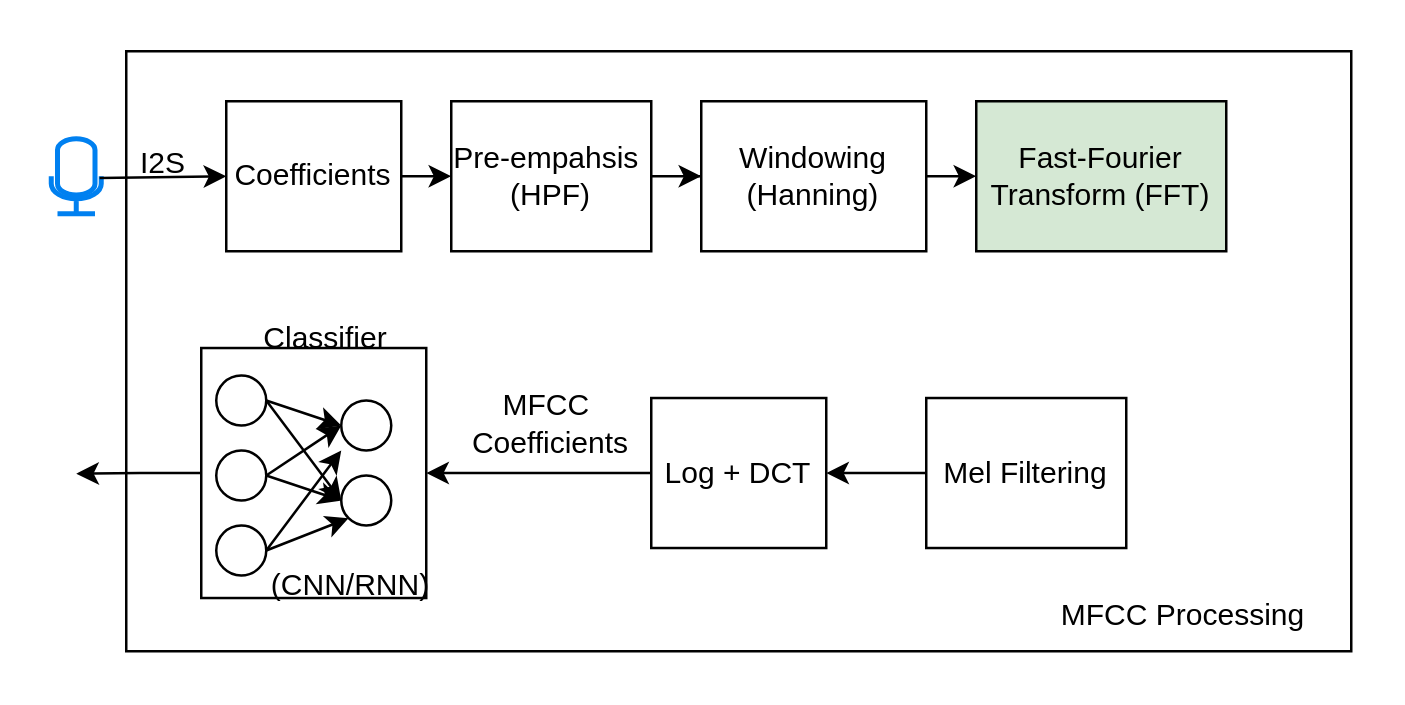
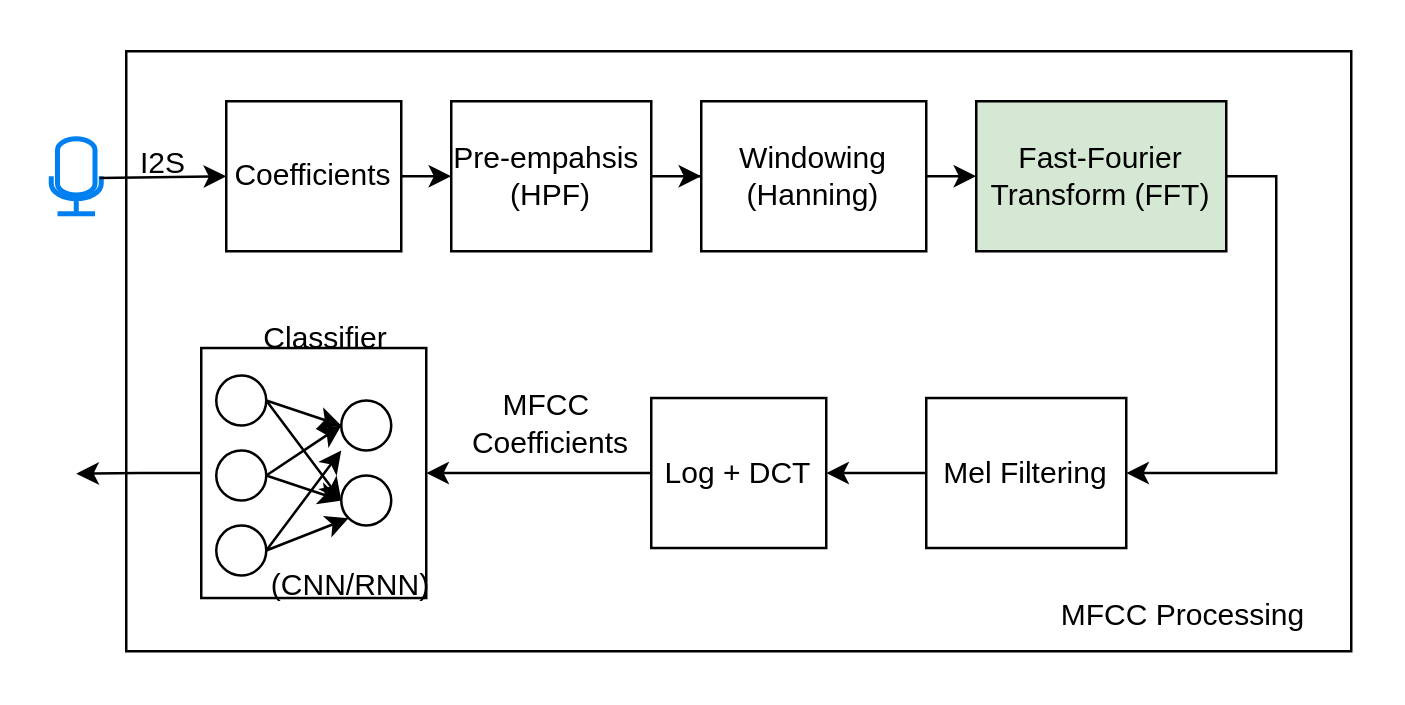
  <mxCell id="0" />
  <mxCell id="1" parent="0" />
  <mxCell id="2" value="" style="rounded=0;whiteSpace=wrap;html=1;" parent="1" vertex="1"><mxGeometry x="50" y="20" width="490" height="240" as="geometry" /></mxCell>
  <mxCell id="3" style="edgeStyle=orthogonalEdgeStyle;rounded=0;orthogonalLoop=1;jettySize=auto;html=1;exitX=1;exitY=0.5;exitDx=0;exitDy=0;entryX=0;entryY=0.5;entryDx=0;entryDy=0;" parent="1" source="4" target="7" edge="1"><mxGeometry relative="1" as="geometry" /></mxCell>
  <mxCell id="4" value="&lt;span style=&quot;background-color: initial;&quot;&gt;Windowing&lt;/span&gt;&lt;div&gt;&lt;span style=&quot;background-color: initial;&quot;&gt;(Hanning)&lt;/span&gt;&lt;/div&gt;" style="rounded=0;whiteSpace=wrap;html=1;" parent="1" vertex="1"><mxGeometry x="280" y="40" width="90" height="60" as="geometry" /></mxCell>
  <mxCell id="5" value="" style="html=1;verticalLabelPosition=bottom;align=center;labelBackgroundColor=#ffffff;verticalAlign=top;strokeWidth=2;strokeColor=#0080F0;shadow=0;dashed=0;shape=mxgraph.ios7.icons.microphone;" parent="1" vertex="1"><mxGeometry x="20" y="55" width="20" height="30" as="geometry" /></mxCell>
+ <mxCell id="6" style="edgeStyle=orthogonalEdgeStyle;rounded=0;orthogonalLoop=1;jettySize=auto;html=1;exitX=1;exitY=0.5;exitDx=0;exitDy=0;entryX=1;entryY=0.5;entryDx=0;entryDy=0;" edge="1" parent="1" source="7" target="9"><mxGeometry relative="1" as="geometry" /></mxCell>
  <mxCell id="7" value="Fast-Fourier Transform (FFT)" style="rounded=0;whiteSpace=wrap;html=1;fillColor=#d5e8d4;" parent="1" vertex="1"><mxGeometry x="390" y="40" width="100" height="60" as="geometry" /></mxCell>
  <mxCell id="8" style="edgeStyle=orthogonalEdgeStyle;rounded=0;orthogonalLoop=1;jettySize=auto;html=1;exitX=0;exitY=0.5;exitDx=0;exitDy=0;entryX=1;entryY=0.5;entryDx=0;entryDy=0;" edge="1" parent="1" source="9" target="11"><mxGeometry relative="1" as="geometry" /></mxCell>
  <mxCell id="9" value="Mel Filtering" style="rounded=0;whiteSpace=wrap;html=1;" parent="1" vertex="1"><mxGeometry x="370" y="158.71" width="80" height="60" as="geometry" /></mxCell>
  <mxCell id="10" style="edgeStyle=orthogonalEdgeStyle;rounded=0;orthogonalLoop=1;jettySize=auto;html=1;exitX=0;exitY=0.5;exitDx=0;exitDy=0;entryX=1;entryY=0.5;entryDx=0;entryDy=0;" edge="1" parent="1" source="11" target="14"><mxGeometry relative="1" as="geometry" /></mxCell>
  <mxCell id="11" value="Log + DCT" style="rounded=0;whiteSpace=wrap;html=1;" parent="1" vertex="1"><mxGeometry x="260" y="158.71" width="70" height="60" as="geometry" /></mxCell>
  <mxCell id="12" value="" style="group" parent="1" vertex="1" connectable="0"><mxGeometry x="80" y="139.71" width="90" height="100" as="geometry" /></mxCell>
  <mxCell id="13" style="edgeStyle=orthogonalEdgeStyle;rounded=0;orthogonalLoop=1;jettySize=auto;html=1;exitX=0;exitY=0.5;exitDx=0;exitDy=0;" edge="1" parent="12" source="14"><mxGeometry relative="1" as="geometry"><mxPoint x="-50" y="49.29" as="targetPoint" /></mxGeometry></mxCell>
  <mxCell id="14" value="" style="rounded=0;whiteSpace=wrap;html=1;" parent="12" vertex="1"><mxGeometry y="-1" width="90" height="100" as="geometry" /></mxCell>
  <mxCell id="15" value="" style="ellipse;whiteSpace=wrap;html=1;aspect=fixed;" parent="12" vertex="1"><mxGeometry x="6" y="10" width="20" height="20" as="geometry" /></mxCell>
  <mxCell id="16" value="" style="ellipse;whiteSpace=wrap;html=1;aspect=fixed;" parent="12" vertex="1"><mxGeometry x="6" y="40" width="20" height="20" as="geometry" /></mxCell>
  <mxCell id="17" value="" style="ellipse;whiteSpace=wrap;html=1;aspect=fixed;" parent="12" vertex="1"><mxGeometry x="6" y="70" width="20" height="20" as="geometry" /></mxCell>
  <mxCell id="18" value="" style="ellipse;whiteSpace=wrap;html=1;aspect=fixed;" parent="12" vertex="1"><mxGeometry x="56" y="20" width="20" height="20" as="geometry" /></mxCell>
  <mxCell id="19" value="" style="ellipse;whiteSpace=wrap;html=1;aspect=fixed;" parent="12" vertex="1"><mxGeometry x="56" y="50" width="20" height="20" as="geometry" /></mxCell>
  <mxCell id="20" value="" style="endArrow=classic;html=1;rounded=0;exitX=1;exitY=0.5;exitDx=0;exitDy=0;entryX=0;entryY=0.5;entryDx=0;entryDy=0;" parent="12" source="15" target="18" edge="1"><mxGeometry width="50" height="50" relative="1" as="geometry"><mxPoint x="36" y="-60" as="sourcePoint" /><mxPoint x="86" y="-110" as="targetPoint" /></mxGeometry></mxCell>
  <mxCell id="21" value="" style="endArrow=classic;html=1;rounded=0;exitX=1;exitY=0.5;exitDx=0;exitDy=0;entryX=0;entryY=0.5;entryDx=0;entryDy=0;" parent="12" source="15" target="19" edge="1"><mxGeometry width="50" height="50" relative="1" as="geometry"><mxPoint x="36" y="-60" as="sourcePoint" /><mxPoint x="86" y="-110" as="targetPoint" /></mxGeometry></mxCell>
  <mxCell id="22" value="" style="endArrow=classic;html=1;rounded=0;exitX=1;exitY=0.5;exitDx=0;exitDy=0;entryX=0;entryY=0.5;entryDx=0;entryDy=0;" parent="12" source="16" target="18" edge="1"><mxGeometry width="50" height="50" relative="1" as="geometry"><mxPoint x="36" y="-60" as="sourcePoint" /><mxPoint x="86" y="-110" as="targetPoint" /></mxGeometry></mxCell>
  <mxCell id="23" value="" style="endArrow=classic;html=1;rounded=0;exitX=1;exitY=0.5;exitDx=0;exitDy=0;entryX=0;entryY=0.5;entryDx=0;entryDy=0;" parent="12" source="16" target="19" edge="1"><mxGeometry width="50" height="50" relative="1" as="geometry"><mxPoint x="36" y="-60" as="sourcePoint" /><mxPoint x="86" y="-110" as="targetPoint" /></mxGeometry></mxCell>
  <mxCell id="24" value="" style="endArrow=classic;html=1;rounded=0;exitX=1;exitY=0.5;exitDx=0;exitDy=0;" parent="12" source="17" edge="1"><mxGeometry width="50" height="50" relative="1" as="geometry"><mxPoint x="36" y="-60" as="sourcePoint" /><mxPoint x="56" y="40" as="targetPoint" /></mxGeometry></mxCell>
  <mxCell id="25" value="" style="endArrow=classic;html=1;rounded=0;exitX=1;exitY=0.5;exitDx=0;exitDy=0;entryX=0;entryY=1;entryDx=0;entryDy=0;" parent="12" source="17" target="19" edge="1"><mxGeometry width="50" height="50" relative="1" as="geometry"><mxPoint x="36" y="-60" as="sourcePoint" /><mxPoint x="86" y="-110" as="targetPoint" /></mxGeometry></mxCell>
  <mxCell id="26" value="" style="endArrow=classic;html=1;rounded=0;exitX=0.967;exitY=0.522;exitDx=0;exitDy=0;exitPerimeter=0;entryX=0;entryY=0.5;entryDx=0;entryDy=0;" parent="1" source="5" target="32" edge="1"><mxGeometry width="50" height="50" relative="1" as="geometry"><mxPoint x="390" y="170" as="sourcePoint" /><mxPoint x="50" y="70" as="targetPoint" /></mxGeometry></mxCell>
  <mxCell id="27" value="Classifier" style="text;strokeColor=none;align=center;fillColor=none;html=1;verticalAlign=middle;whiteSpace=wrap;rounded=0;" parent="1" vertex="1"><mxGeometry x="100" y="120" width="60" height="30" as="geometry" /></mxCell>
  <mxCell id="28" value="MFCC Processing" style="text;strokeColor=none;align=center;fillColor=none;html=1;verticalAlign=middle;whiteSpace=wrap;rounded=0;" parent="1" vertex="1"><mxGeometry x="406" y="231.29" width="134" height="28.71" as="geometry" /></mxCell>
  <mxCell id="29" value="" style="edgeStyle=orthogonalEdgeStyle;rounded=0;orthogonalLoop=1;jettySize=auto;html=1;" parent="1" source="30" target="4" edge="1"><mxGeometry relative="1" as="geometry" /></mxCell>
  <mxCell id="30" value="Pre-empahsis&amp;nbsp;&lt;br&gt;&lt;div&gt;(HPF)&lt;/div&gt;" style="rounded=0;whiteSpace=wrap;html=1;" parent="1" vertex="1"><mxGeometry x="180" y="40" width="80" height="60" as="geometry" /></mxCell>
  <mxCell id="31" style="edgeStyle=orthogonalEdgeStyle;rounded=0;orthogonalLoop=1;jettySize=auto;html=1;exitX=1;exitY=0.5;exitDx=0;exitDy=0;entryX=0;entryY=0.5;entryDx=0;entryDy=0;" parent="1" source="32" target="30" edge="1"><mxGeometry relative="1" as="geometry" /></mxCell>
  <mxCell id="32" value="Coefficients" style="rounded=0;whiteSpace=wrap;html=1;" parent="1" vertex="1"><mxGeometry x="90" y="40" width="70" height="60" as="geometry" /></mxCell>
  <mxCell id="33" value="I2S" style="text;strokeColor=none;align=center;fillColor=none;html=1;verticalAlign=middle;whiteSpace=wrap;rounded=0;" parent="1" vertex="1"><mxGeometry x="40" y="50" width="50" height="30" as="geometry" /></mxCell>
  <mxCell id="34" value="(CNN/RNN)" style="text;strokeColor=none;align=center;fillColor=none;html=1;verticalAlign=middle;whiteSpace=wrap;rounded=0;" parent="1" vertex="1"><mxGeometry x="100" y="218.71" width="80" height="30" as="geometry" /></mxCell>
  <mxCell id="35" value="MFCC&amp;nbsp;&lt;div&gt;Coefficients&lt;/div&gt;" style="text;strokeColor=none;align=center;fillColor=none;html=1;verticalAlign=middle;whiteSpace=wrap;rounded=0;" parent="1" vertex="1"><mxGeometry x="150" y="158.71" width="140" height="21.29" as="geometry" /></mxCell>
